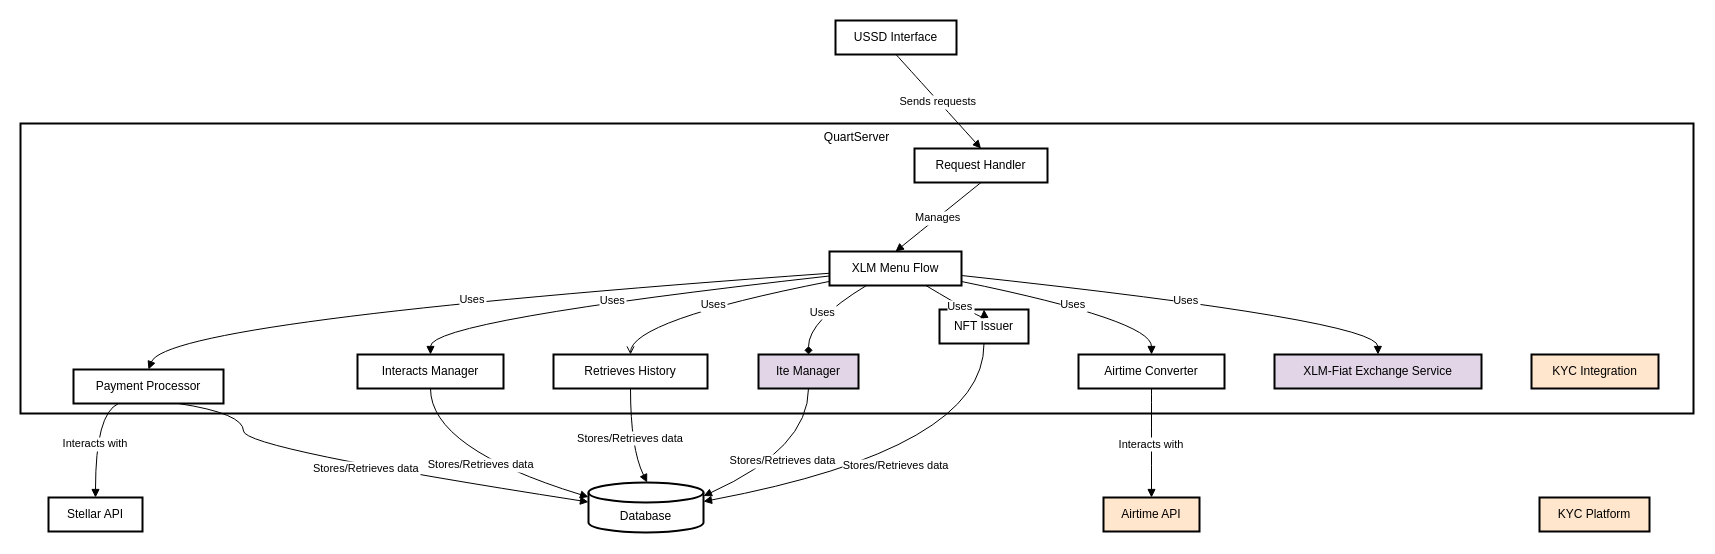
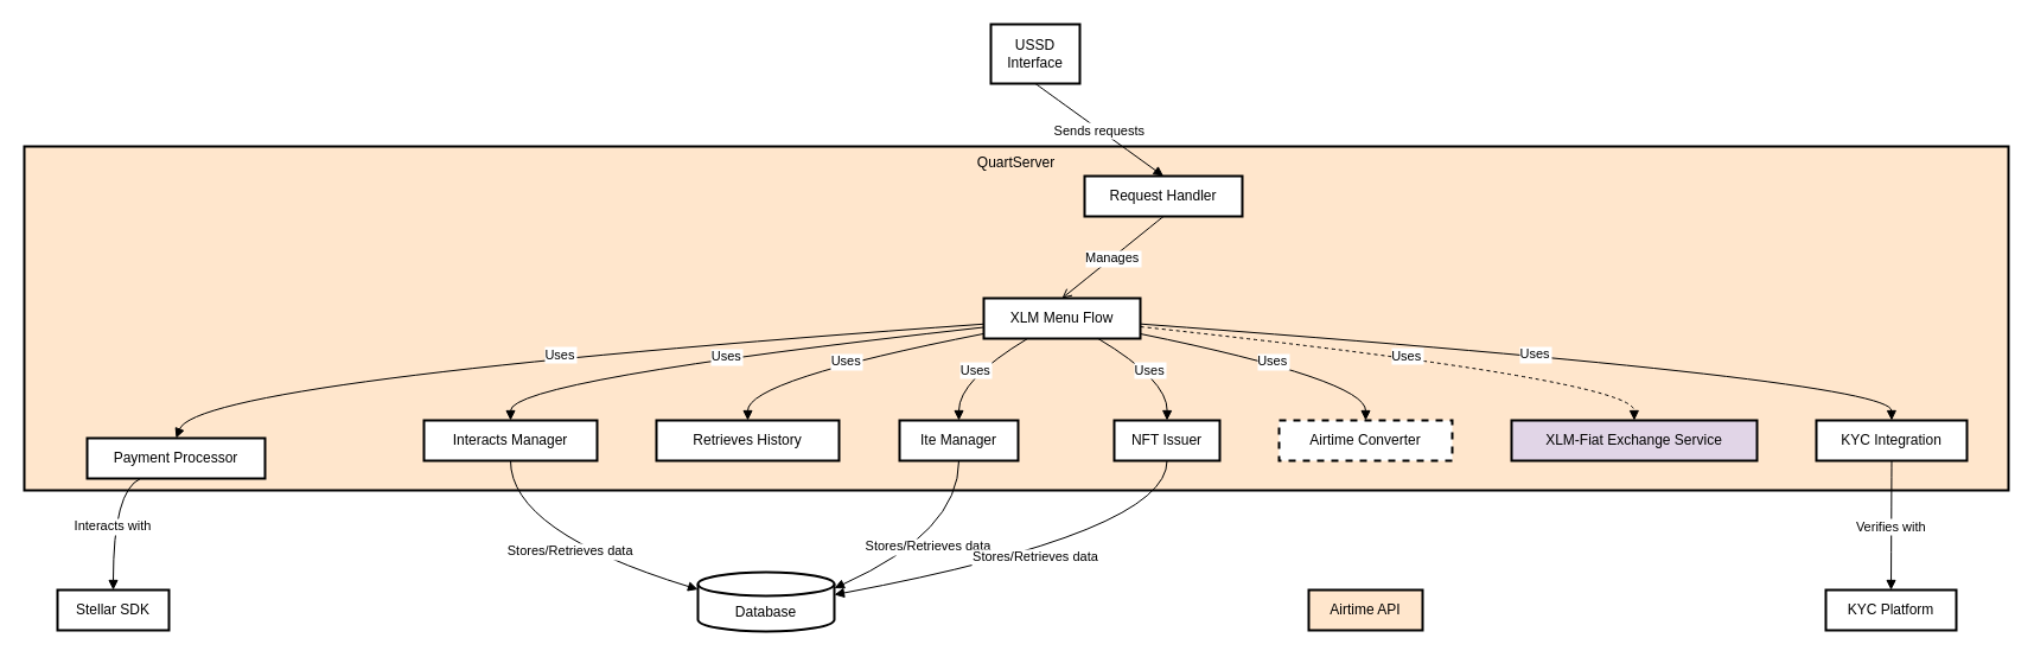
  <mxCell id="0" />
  <mxCell id="1" parent="0" />
- <mxCell id="2" value="QuartServer" style="whiteSpace=wrap;strokeWidth=2;verticalAlign=top;" vertex="1" parent="1"><mxGeometry x="20" y="123" width="1673" height="290" as="geometry" /></mxCell>
+ <mxCell id="2" value="QuartServer" style="whiteSpace=wrap;strokeWidth=2;verticalAlign=top;fillColor=#ffe6cc;" vertex="1" parent="1"><mxGeometry x="20" y="123" width="1673" height="290" as="geometry" /></mxCell>
  <mxCell id="3" value="Request Handler" style="whiteSpace=wrap;strokeWidth=2;" vertex="1" parent="1"><mxGeometry x="914" y="148" width="133" height="34" as="geometry" /></mxCell>
  <mxCell id="4" value="XLM Menu Flow" style="whiteSpace=wrap;strokeWidth=2;" vertex="1" parent="1"><mxGeometry x="829" y="251" width="132" height="34" as="geometry" /></mxCell>
  <mxCell id="5" value="Payment Processor" style="whiteSpace=wrap;strokeWidth=2;" vertex="1" parent="1"><mxGeometry x="73" y="369" width="150" height="34" as="geometry" /></mxCell>
  <mxCell id="6" value="Interacts Manager" style="whiteSpace=wrap;strokeWidth=2;" vertex="1" parent="1"><mxGeometry x="357" y="354" width="146" height="34" as="geometry" /></mxCell>
  <mxCell id="7" value="Retrieves History" style="whiteSpace=wrap;strokeWidth=2;" vertex="1" parent="1"><mxGeometry x="553" y="354" width="154" height="34" as="geometry" /></mxCell>
- <mxCell id="8" value="Ite Manager" style="whiteSpace=wrap;strokeWidth=2;fillColor=#e1d5e7;" vertex="1" parent="1"><mxGeometry x="758" y="354" width="100" height="34" as="geometry" /></mxCell>
- <mxCell id="9" value="NFT Issuer" style="whiteSpace=wrap;strokeWidth=2;" vertex="1" parent="1"><mxGeometry x="939" y="309" width="89" height="34" as="geometry" /></mxCell>
- <mxCell id="10" value="Airtime Converter" style="whiteSpace=wrap;strokeWidth=2;" vertex="1" parent="1"><mxGeometry x="1078" y="354" width="146" height="34" as="geometry" /></mxCell>
+ <mxCell id="8" value="Ite Manager" style="whiteSpace=wrap;strokeWidth=2;" vertex="1" parent="1"><mxGeometry x="758" y="354" width="100" height="34" as="geometry" /></mxCell>
+ <mxCell id="9" value="NFT Issuer" style="whiteSpace=wrap;strokeWidth=2;" vertex="1" parent="1"><mxGeometry x="939" y="354" width="89" height="34" as="geometry" /></mxCell>
+ <mxCell id="10" value="Airtime Converter" style="whiteSpace=wrap;strokeWidth=2;dashed=1;" vertex="1" parent="1"><mxGeometry x="1078" y="354" width="146" height="34" as="geometry" /></mxCell>
  <mxCell id="11" value="XLM-Fiat Exchange Service" style="whiteSpace=wrap;strokeWidth=2;fillColor=#e1d5e7;" vertex="1" parent="1"><mxGeometry x="1274" y="354" width="207" height="34" as="geometry" /></mxCell>
- <mxCell id="12" value="KYC Integration" style="whiteSpace=wrap;strokeWidth=2;fillColor=#ffe6cc;" vertex="1" parent="1"><mxGeometry x="1531" y="354" width="127" height="34" as="geometry" /></mxCell>
- <mxCell id="13" value="USSD Interface" style="whiteSpace=wrap;strokeWidth=2;" vertex="1" parent="1"><mxGeometry x="835" y="20" width="121" height="34" as="geometry" /></mxCell>
+ <mxCell id="12" value="KYC Integration" style="whiteSpace=wrap;strokeWidth=2;" vertex="1" parent="1"><mxGeometry x="1531" y="354" width="127" height="34" as="geometry" /></mxCell>
+ <mxCell id="13" value="USSD Interface" style="whiteSpace=wrap;strokeWidth=2;" vertex="1" parent="1"><mxGeometry x="835" y="20" width="75" height="50" as="geometry" /></mxCell>
  <mxCell id="14" value="Database" style="shape=cylinder3;boundedLbl=1;backgroundOutline=1;size=10;strokeWidth=2;whiteSpace=wrap;" vertex="1" parent="1"><mxGeometry x="588" y="482" width="115" height="50" as="geometry" /></mxCell>
- <mxCell id="15" value="Stellar API" style="whiteSpace=wrap;strokeWidth=2;" vertex="1" parent="1"><mxGeometry x="48" y="497" width="94" height="34" as="geometry" /></mxCell>
+ <mxCell id="15" value="Stellar SDK" style="whiteSpace=wrap;strokeWidth=2;" vertex="1" parent="1"><mxGeometry x="48" y="497" width="94" height="34" as="geometry" /></mxCell>
  <mxCell id="16" value="Airtime API" style="whiteSpace=wrap;strokeWidth=2;fillColor=#ffe6cc;" vertex="1" parent="1"><mxGeometry x="1103" y="497" width="96" height="34" as="geometry" /></mxCell>
- <mxCell id="17" value="KYC Platform" style="whiteSpace=wrap;strokeWidth=2;fillColor=#ffe6cc;" vertex="1" parent="1"><mxGeometry x="1539" y="497" width="110" height="34" as="geometry" /></mxCell>
+ <mxCell id="17" value="KYC Platform" style="whiteSpace=wrap;strokeWidth=2;" vertex="1" parent="1"><mxGeometry x="1539" y="497" width="110" height="34" as="geometry" /></mxCell>
  <mxCell id="18" value="Sends requests" style="curved=1;startArrow=none;endArrow=block;exitX=0.5;exitY=1;entryX=0.5;entryY=0;rounded=0;" edge="1" parent="1" source="13" target="3"><mxGeometry relative="1" as="geometry"><Array as="points" /></mxGeometry></mxCell>
- <mxCell id="19" value="Manages" style="curved=1;startArrow=none;endArrow=block;exitX=0.5;exitY=1;entryX=0.5;entryY=0;rounded=0;" edge="1" parent="1" source="3" target="4"><mxGeometry relative="1" as="geometry"><Array as="points" /></mxGeometry></mxCell>
+ <mxCell id="19" value="Manages" style="curved=1;startArrow=none;endArrow=open;exitX=0.5;exitY=1;entryX=0.5;entryY=0;rounded=0;" edge="1" parent="1" source="3" target="4"><mxGeometry relative="1" as="geometry"><Array as="points" /></mxGeometry></mxCell>
  <mxCell id="20" value="Uses" style="curved=1;startArrow=none;endArrow=block;exitX=0;exitY=0.64;entryX=0.5;entryY=0;rounded=0;" edge="1" parent="1" source="4" target="5"><mxGeometry relative="1" as="geometry"><Array as="points"><mxPoint x="167" y="320" /></Array></mxGeometry></mxCell>
  <mxCell id="21" value="Uses" style="curved=1;startArrow=none;endArrow=block;exitX=0;exitY=0.72;entryX=0.5;entryY=0;rounded=0;" edge="1" parent="1" source="4" target="6"><mxGeometry relative="1" as="geometry"><Array as="points"><mxPoint x="430" y="320" /></Array></mxGeometry></mxCell>
- <mxCell id="22" value="Uses" style="curved=1;startArrow=none;endArrow=open;exitX=0;exitY=0.88;entryX=0.5;entryY=0;rounded=0;" edge="1" parent="1" source="4" target="7"><mxGeometry relative="1" as="geometry"><Array as="points"><mxPoint x="630" y="320" /></Array></mxGeometry></mxCell>
- <mxCell id="23" value="Uses" style="curved=1;startArrow=none;endArrow=diamond;exitX=0.28;exitY=1;entryX=0.5;entryY=0;rounded=0;" edge="1" parent="1" source="4" target="8"><mxGeometry relative="1" as="geometry"><Array as="points"><mxPoint x="808" y="320" /></Array></mxGeometry></mxCell>
+ <mxCell id="22" value="Uses" style="curved=1;startArrow=none;endArrow=block;exitX=0;exitY=0.88;entryX=0.5;entryY=0;rounded=0;" edge="1" parent="1" source="4" target="7"><mxGeometry relative="1" as="geometry"><Array as="points"><mxPoint x="630" y="320" /></Array></mxGeometry></mxCell>
+ <mxCell id="23" value="Uses" style="curved=1;startArrow=none;endArrow=block;exitX=0.28;exitY=1;entryX=0.5;entryY=0;rounded=0;" edge="1" parent="1" source="4" target="8"><mxGeometry relative="1" as="geometry"><Array as="points"><mxPoint x="808" y="320" /></Array></mxGeometry></mxCell>
  <mxCell id="24" value="Uses" style="curved=1;startArrow=none;endArrow=block;exitX=0.73;exitY=1;entryX=0.5;entryY=0;rounded=0;" edge="1" parent="1" source="4" target="9"><mxGeometry relative="1" as="geometry"><Array as="points"><mxPoint x="984" y="320" /></Array></mxGeometry></mxCell>
  <mxCell id="25" value="Uses" style="curved=1;startArrow=none;endArrow=block;exitX=1.01;exitY=0.89;entryX=0.5;entryY=0;rounded=0;" edge="1" parent="1" source="4" target="10"><mxGeometry relative="1" as="geometry"><Array as="points"><mxPoint x="1151" y="320" /></Array></mxGeometry></mxCell>
- <mxCell id="26" value="Uses" style="curved=1;startArrow=none;endArrow=block;exitX=1.01;exitY=0.71;entryX=0.5;entryY=0;rounded=0;" edge="1" parent="1" source="4" target="11"><mxGeometry relative="1" as="geometry"><Array as="points"><mxPoint x="1377" y="320" /></Array></mxGeometry></mxCell>
+ <mxCell id="26" value="Uses" style="curved=1;startArrow=none;endArrow=block;exitX=1.01;exitY=0.71;entryX=0.5;entryY=0;rounded=0;dashed=1;" edge="1" parent="1" source="4" target="11"><mxGeometry relative="1" as="geometry"><Array as="points"><mxPoint x="1377" y="320" /></Array></mxGeometry></mxCell>
+ <mxCell id="27" value="Uses" style="curved=1;startArrow=none;endArrow=block;exitX=1.01;exitY=0.64;entryX=0.5;entryY=0;rounded=0;" edge="1" parent="1" source="4" target="12"><mxGeometry relative="1" as="geometry"><Array as="points"><mxPoint x="1594" y="320" /></Array></mxGeometry></mxCell>
  <mxCell id="28" value="Interacts with" style="curved=1;startArrow=none;endArrow=block;exitX=0.3;exitY=1;entryX=0.5;entryY=-0.01;rounded=0;" edge="1" parent="1" source="5" target="15"><mxGeometry relative="1" as="geometry"><Array as="points"><mxPoint x="95" y="413" /></Array></mxGeometry></mxCell>
- <mxCell id="29" value="Interacts with" style="curved=1;startArrow=none;endArrow=block;exitX=0.5;exitY=1;entryX=0.5;entryY=-0.01;rounded=0;" edge="1" parent="1" source="10" target="16"><mxGeometry relative="1" as="geometry"><Array as="points" /></mxGeometry></mxCell>
- <mxCell id="31" value="Stores/Retrieves data" style="curved=1;startArrow=none;endArrow=block;exitX=0.7;exitY=1;entryX=0;entryY=0.39;rounded=0;" edge="1" parent="1" source="5" target="14"><mxGeometry relative="1" as="geometry"><Array as="points"><mxPoint x="243" y="413" /><mxPoint x="243" y="448" /></Array></mxGeometry></mxCell>
+ <mxCell id="30" value="Verifies with" style="curved=1;startArrow=none;endArrow=block;exitX=0.5;exitY=1;entryX=0.5;entryY=-0.01;rounded=0;" edge="1" parent="1" source="12" target="17"><mxGeometry relative="1" as="geometry"><Array as="points" /></mxGeometry></mxCell>
  <mxCell id="32" value="Stores/Retrieves data" style="curved=1;startArrow=none;endArrow=block;exitX=0.5;exitY=1;entryX=0;entryY=0.29;rounded=0;" edge="1" parent="1" source="6" target="14"><mxGeometry relative="1" as="geometry"><Array as="points"><mxPoint x="430" y="448" /></Array></mxGeometry></mxCell>
- <mxCell id="33" value="Stores/Retrieves data" style="curved=1;startArrow=none;endArrow=block;exitX=0.5;exitY=1;entryX=0.51;entryY=0;rounded=0;" edge="1" parent="1" source="7" target="14"><mxGeometry relative="1" as="geometry"><Array as="points"><mxPoint x="630" y="448" /></Array></mxGeometry></mxCell>
  <mxCell id="34" value="Stores/Retrieves data" style="curved=1;startArrow=none;endArrow=block;exitX=0.5;exitY=1;entryX=1;entryY=0.27;rounded=0;" edge="1" parent="1" source="8" target="14"><mxGeometry relative="1" as="geometry"><Array as="points"><mxPoint x="808" y="448" /></Array></mxGeometry></mxCell>
  <mxCell id="35" value="Stores/Retrieves data" style="curved=1;startArrow=none;endArrow=block;exitX=0.5;exitY=1;entryX=1;entryY=0.38;rounded=0;" edge="1" parent="1" source="9" target="14"><mxGeometry relative="1" as="geometry"><Array as="points"><mxPoint x="984" y="448" /></Array></mxGeometry></mxCell>
